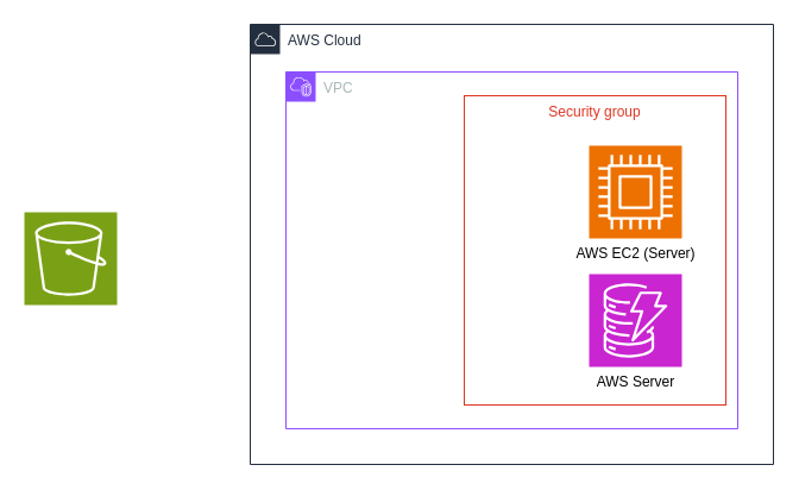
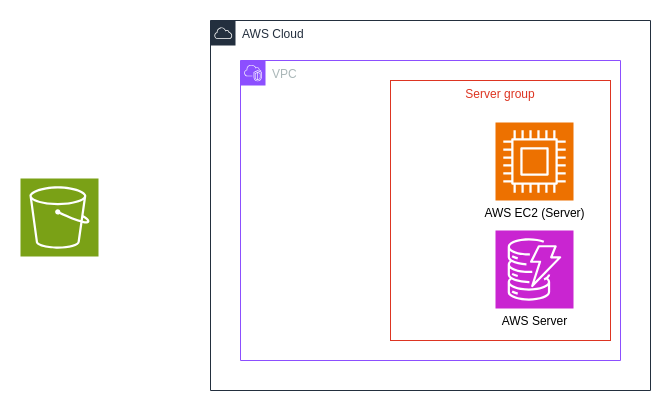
  <mxCell id="0" />
  <mxCell id="1" parent="0" />
  <mxCell id="2" value="AWS Cloud" style="points=[[0,0],[0.25,0],[0.5,0],[0.75,0],[1,0],[1,0.25],[1,0.5],[1,0.75],[1,1],[0.75,1],[0.5,1],[0.25,1],[0,1],[0,0.75],[0,0.5],[0,0.25]];outlineConnect=0;gradientColor=none;html=1;whiteSpace=wrap;fontSize=12;fontStyle=0;container=1;pointerEvents=0;collapsible=0;recursiveResize=0;shape=mxgraph.aws4.group;grIcon=mxgraph.aws4.group_aws_cloud;strokeColor=#232F3E;fillColor=none;verticalAlign=top;align=left;spacingLeft=30;fontColor=#232F3E;dashed=0;" vertex="1" parent="1"><mxGeometry x="210" y="20" width="440" height="370" as="geometry" /></mxCell>
  <mxCell id="3" value="VPC" style="points=[[0,0],[0.25,0],[0.5,0],[0.75,0],[1,0],[1,0.25],[1,0.5],[1,0.75],[1,1],[0.75,1],[0.5,1],[0.25,1],[0,1],[0,0.75],[0,0.5],[0,0.25]];outlineConnect=0;gradientColor=none;html=1;whiteSpace=wrap;fontSize=12;fontStyle=0;container=1;pointerEvents=0;collapsible=0;recursiveResize=0;shape=mxgraph.aws4.group;grIcon=mxgraph.aws4.group_vpc2;strokeColor=#8C4FFF;fillColor=none;verticalAlign=top;align=left;spacingLeft=30;fontColor=#AAB7B8;dashed=0;" vertex="1" parent="2"><mxGeometry x="30" y="40" width="380" height="300" as="geometry" /></mxCell>
- <mxCell id="4" value="Security group" style="fillColor=none;strokeColor=#DD3522;verticalAlign=top;fontStyle=0;fontColor=#DD3522;whiteSpace=wrap;html=1;" vertex="1" parent="2"><mxGeometry x="180" y="60" width="220" height="260" as="geometry" /></mxCell>
+ <mxCell id="4" value="Server group" style="fillColor=none;strokeColor=#DD3522;verticalAlign=top;fontStyle=0;fontColor=#DD3522;whiteSpace=wrap;html=1;" vertex="1" parent="2"><mxGeometry x="180" y="60" width="220" height="260" as="geometry" /></mxCell>
  <mxCell id="5" value="AWS EC2 (Server)&lt;div&gt;&lt;br&gt;&lt;/div&gt;" style="text;html=1;align=center;verticalAlign=middle;resizable=0;points=[];autosize=1;strokeColor=none;fillColor=none;" vertex="1" parent="2"><mxGeometry x="264" y="180" width="120" height="40" as="geometry" /></mxCell>
  <mxCell id="6" value="" style="sketch=0;points=[[0,0,0],[0.25,0,0],[0.5,0,0],[0.75,0,0],[1,0,0],[0,1,0],[0.25,1,0],[0.5,1,0],[0.75,1,0],[1,1,0],[0,0.25,0],[0,0.5,0],[0,0.75,0],[1,0.25,0],[1,0.5,0],[1,0.75,0]];outlineConnect=0;fontColor=#232F3E;fillColor=#C925D1;strokeColor=#ffffff;dashed=0;verticalLabelPosition=bottom;verticalAlign=top;align=center;html=1;fontSize=12;fontStyle=0;aspect=fixed;shape=mxgraph.aws4.resourceIcon;resIcon=mxgraph.aws4.dynamodb;" vertex="1" parent="2"><mxGeometry x="285" y="210" width="78" height="78" as="geometry" /></mxCell>
  <mxCell id="7" value="AWS Server&lt;div&gt;&lt;br&gt;&lt;/div&gt;" style="text;html=1;align=center;verticalAlign=middle;resizable=0;points=[];autosize=1;strokeColor=none;fillColor=none;" vertex="1" parent="2"><mxGeometry x="259" y="288" width="130" height="40" as="geometry" /></mxCell>
  <mxCell id="8" value="" style="sketch=0;points=[[0,0,0],[0.25,0,0],[0.5,0,0],[0.75,0,0],[1,0,0],[0,1,0],[0.25,1,0],[0.5,1,0],[0.75,1,0],[1,1,0],[0,0.25,0],[0,0.5,0],[0,0.75,0],[1,0.25,0],[1,0.5,0],[1,0.75,0]];outlineConnect=0;fontColor=#232F3E;fillColor=#ED7100;strokeColor=#ffffff;dashed=0;verticalLabelPosition=bottom;verticalAlign=top;align=center;html=1;fontSize=12;fontStyle=0;aspect=fixed;shape=mxgraph.aws4.resourceIcon;resIcon=mxgraph.aws4.compute;" vertex="1" parent="2"><mxGeometry x="285" y="102" width="78" height="78" as="geometry" /></mxCell>
  <mxCell id="9" value="" style="sketch=0;points=[[0,0,0],[0.25,0,0],[0.5,0,0],[0.75,0,0],[1,0,0],[0,1,0],[0.25,1,0],[0.5,1,0],[0.75,1,0],[1,1,0],[0,0.25,0],[0,0.5,0],[0,0.75,0],[1,0.25,0],[1,0.5,0],[1,0.75,0]];outlineConnect=0;fontColor=#232F3E;fillColor=#7AA116;strokeColor=#ffffff;dashed=0;verticalLabelPosition=bottom;verticalAlign=top;align=center;html=1;fontSize=12;fontStyle=0;aspect=fixed;shape=mxgraph.aws4.resourceIcon;resIcon=mxgraph.aws4.s3;" vertex="1" parent="1"><mxGeometry x="20" y="178" width="78" height="78" as="geometry" /></mxCell>
